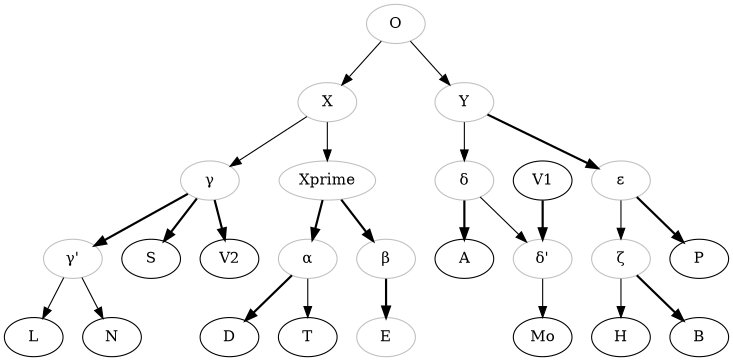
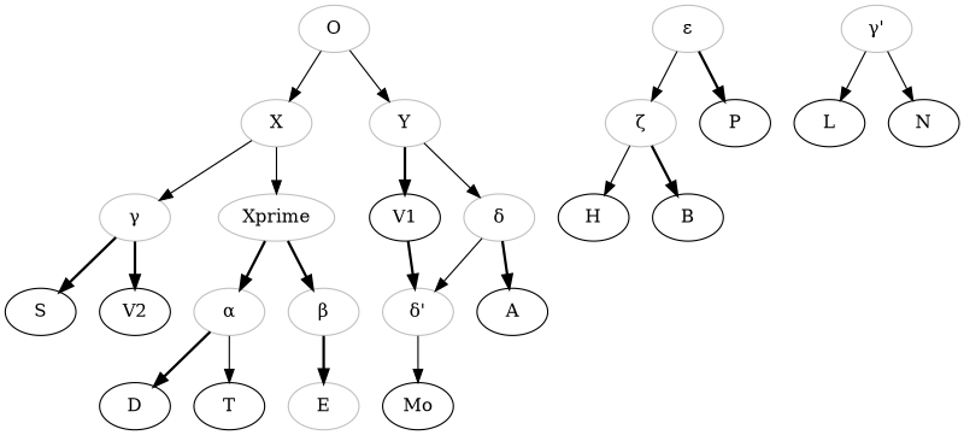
  digraph {
    node [color=grey]
    edge [style=bold]
    n1 [label="α"]
    D [color=""]
    T [color=""]
    n4 [label="β"]
    E
    n6 [label="δ"]
    n7 [label="δ'"]
    A [color=""]
    Mo [color=""]
    V1 [color=""]
    n11 [label="ε"]
    n12 [label="ζ"]
    P [color=""]
    H [color=""]
    B [color=""]
    n16 [label="γ"]
    n17 [label="γ'"]
    S [color=""]
    V2 [color=""]
    L [color=""]
    N [color=""]
    O
    X
    Y
    Xprime
    n1 -> D
    n1 -> T [style=solid]
    n4 -> E
    n6 -> n7 [style=solid]
    n6 -> A
    n7 -> Mo [style=solid]
    V1 -> n7
    n11 -> n12 [style=solid]
    n11 -> P
    n12 -> H [style=solid]
    n12 -> B
-   n16 -> n17
    n16 -> S
    n16 -> V2
    n17 -> L [style=solid]
    n17 -> N [style=solid]
    O -> X [style=solid]
    O -> Y [style=solid]
    X -> n16 [style=solid]
    X -> Xprime [style=solid]
    Y -> n6 [style=solid]
-   Y -> n11
+   Y -> V1
    Xprime -> n1
    Xprime -> n4
  }
